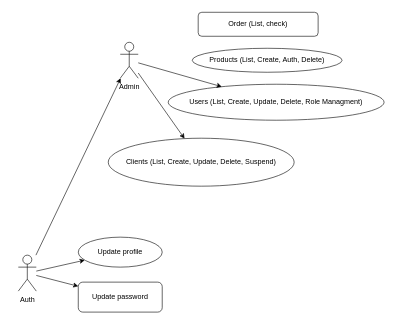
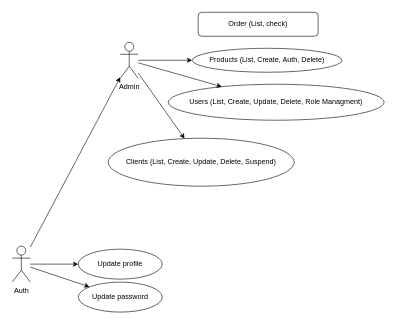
  <mxCell id="0" />
  <mxCell id="1" parent="0" />
  <mxCell id="2" value="Admin" style="shape=umlActor;verticalLabelPosition=bottom;verticalAlign=top;html=1;outlineConnect=0;" parent="1" vertex="1"><mxGeometry x="200" y="70" width="30" height="60" as="geometry" /></mxCell>
  <mxCell id="3" value="Order (List, check)" style="whiteSpace=wrap;html=1;rounded=1;" parent="1" vertex="1"><mxGeometry x="330" y="20" width="200" height="40" as="geometry" /></mxCell>
  <mxCell id="4" value="Products (List, Create, Auth, Delete)" style="ellipse;whiteSpace=wrap;html=1;" parent="1" vertex="1"><mxGeometry x="320" y="80" width="250" height="40" as="geometry" /></mxCell>
+ <mxCell id="5" value="" style="endArrow=classic;html=1;" parent="1" source="2" target="4" edge="1"><mxGeometry width="50" height="50" relative="1" as="geometry"><mxPoint x="460" y="190" as="sourcePoint" /><mxPoint x="510" y="140" as="targetPoint" /></mxGeometry></mxCell>
  <mxCell id="6" value="Users (List, Create, Update, Delete, Role Managment)" style="ellipse;whiteSpace=wrap;html=1;" parent="1" vertex="1"><mxGeometry x="280" y="140" width="360" height="60" as="geometry" /></mxCell>
  <mxCell id="7" value="" style="endArrow=classic;html=1;" parent="1" source="2" target="6" edge="1"><mxGeometry width="50" height="50" relative="1" as="geometry"><mxPoint x="460" y="180" as="sourcePoint" /><mxPoint x="510" y="130" as="targetPoint" /></mxGeometry></mxCell>
  <mxCell id="8" value="Clients (List, Create, Update, Delete, Suspend)" style="ellipse;whiteSpace=wrap;html=1;" parent="1" vertex="1"><mxGeometry x="180" y="230" width="310" height="80" as="geometry" /></mxCell>
  <mxCell id="9" value="" style="endArrow=classic;html=1;" parent="1" source="2" target="8" edge="1"><mxGeometry width="50" height="50" relative="1" as="geometry"><mxPoint x="460" y="180" as="sourcePoint" /><mxPoint x="510" y="130" as="targetPoint" /></mxGeometry></mxCell>
- <mxCell id="10" value="Auth" style="shape=umlActor;verticalLabelPosition=bottom;verticalAlign=top;html=1;outlineConnect=0;" parent="1" vertex="1"><mxGeometry x="30" y="425" width="30" height="60" as="geometry" /></mxCell>
- <mxCell id="11" value="Update profile" style="ellipse;whiteSpace=wrap;html=1;" parent="1" vertex="1"><mxGeometry x="130" y="395" width="140" height="50" as="geometry" /></mxCell>
- <mxCell id="12" value="Update password" style="whiteSpace=wrap;html=1;rounded=1;" parent="1" vertex="1"><mxGeometry x="130" y="470" width="140" height="50" as="geometry" /></mxCell>
+ <mxCell id="10" value="Auth" style="shape=umlActor;verticalLabelPosition=bottom;verticalAlign=top;html=1;outlineConnect=0;" parent="1" vertex="1"><mxGeometry x="20" y="410" width="30" height="60" as="geometry" /></mxCell>
+ <mxCell id="11" value="Update profile" style="ellipse;whiteSpace=wrap;html=1;" parent="1" vertex="1"><mxGeometry x="130" y="415" width="140" height="50" as="geometry" /></mxCell>
+ <mxCell id="12" value="Update password" style="ellipse;whiteSpace=wrap;html=1;" parent="1" vertex="1"><mxGeometry x="130" y="470" width="140" height="50" as="geometry" /></mxCell>
  <mxCell id="13" value="" style="endArrow=classic;html=1;" parent="1" source="10" target="2" edge="1"><mxGeometry width="50" height="50" relative="1" as="geometry"><mxPoint x="100" y="370" as="sourcePoint" /><mxPoint x="300" y="200" as="targetPoint" /></mxGeometry></mxCell>
  <mxCell id="14" value="" style="endArrow=classic;html=1;" parent="1" source="10" target="11" edge="1"><mxGeometry width="50" height="50" relative="1" as="geometry"><mxPoint x="250" y="530" as="sourcePoint" /><mxPoint x="300" y="480" as="targetPoint" /></mxGeometry></mxCell>
  <mxCell id="15" value="" style="endArrow=classic;html=1;" parent="1" source="10" target="12" edge="1"><mxGeometry width="50" height="50" relative="1" as="geometry"><mxPoint x="250" y="530" as="sourcePoint" /><mxPoint x="300" y="480" as="targetPoint" /></mxGeometry></mxCell>
